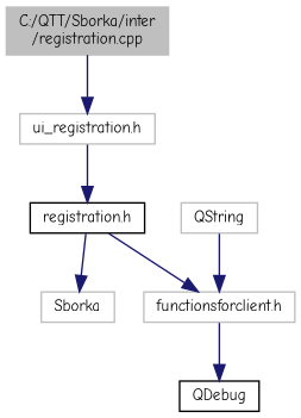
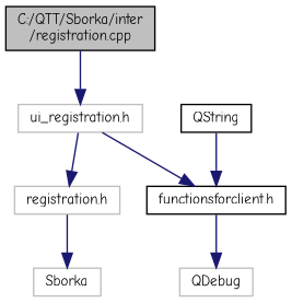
  digraph {
    fontname="Comic Neue"
    node [color=grey75 fillcolor=white fontname="Comic Neue" fontsize=10 shape=record style=filled]
    edge [color=midnightblue fontname="Comic Neue" fontsize=10 labelfontname=Helvetica labelfontsize=10 style=solid]
-   n1 [fillcolor=grey75 fontcolor=black height=0.2 label="C:/QTT/Sborka/inter\l/registration.cpp" width=0.4]
+   n1 [color=black fillcolor=grey75 fontcolor=black height=0.2 label="C:/QTT/Sborka/inter\l/registration.cpp" width=0.4]
    n2 [height=0.2 label="ui_registration.h" width=0.4]
-   n3 [color=black height=0.2 label="registration.h" width=0.4]
+   n3 [height=0.2 label="registration.h" width=0.4]
    n4 [height=0.2 label=Sborka width=0.4]
-   n5 [height=0.2 label="functionsforclient.h" width=0.4]
-   n6 [color=black height=0.2 label=QDebug width=0.4]
-   n7 [height=0.2 label=QString width=0.4]
+   n5 [color=black height=0.2 label="functionsforclient.h" width=0.4]
+   n6 [height=0.2 label=QDebug width=0.4]
+   n7 [color=black height=0.2 label=QString width=0.4]
    n1 -> n2
    n2 -> n3
    n3 -> n4
-   n3 -> n5
+   n2 -> n5
    n5 -> n6
    n7 -> n5
  }
